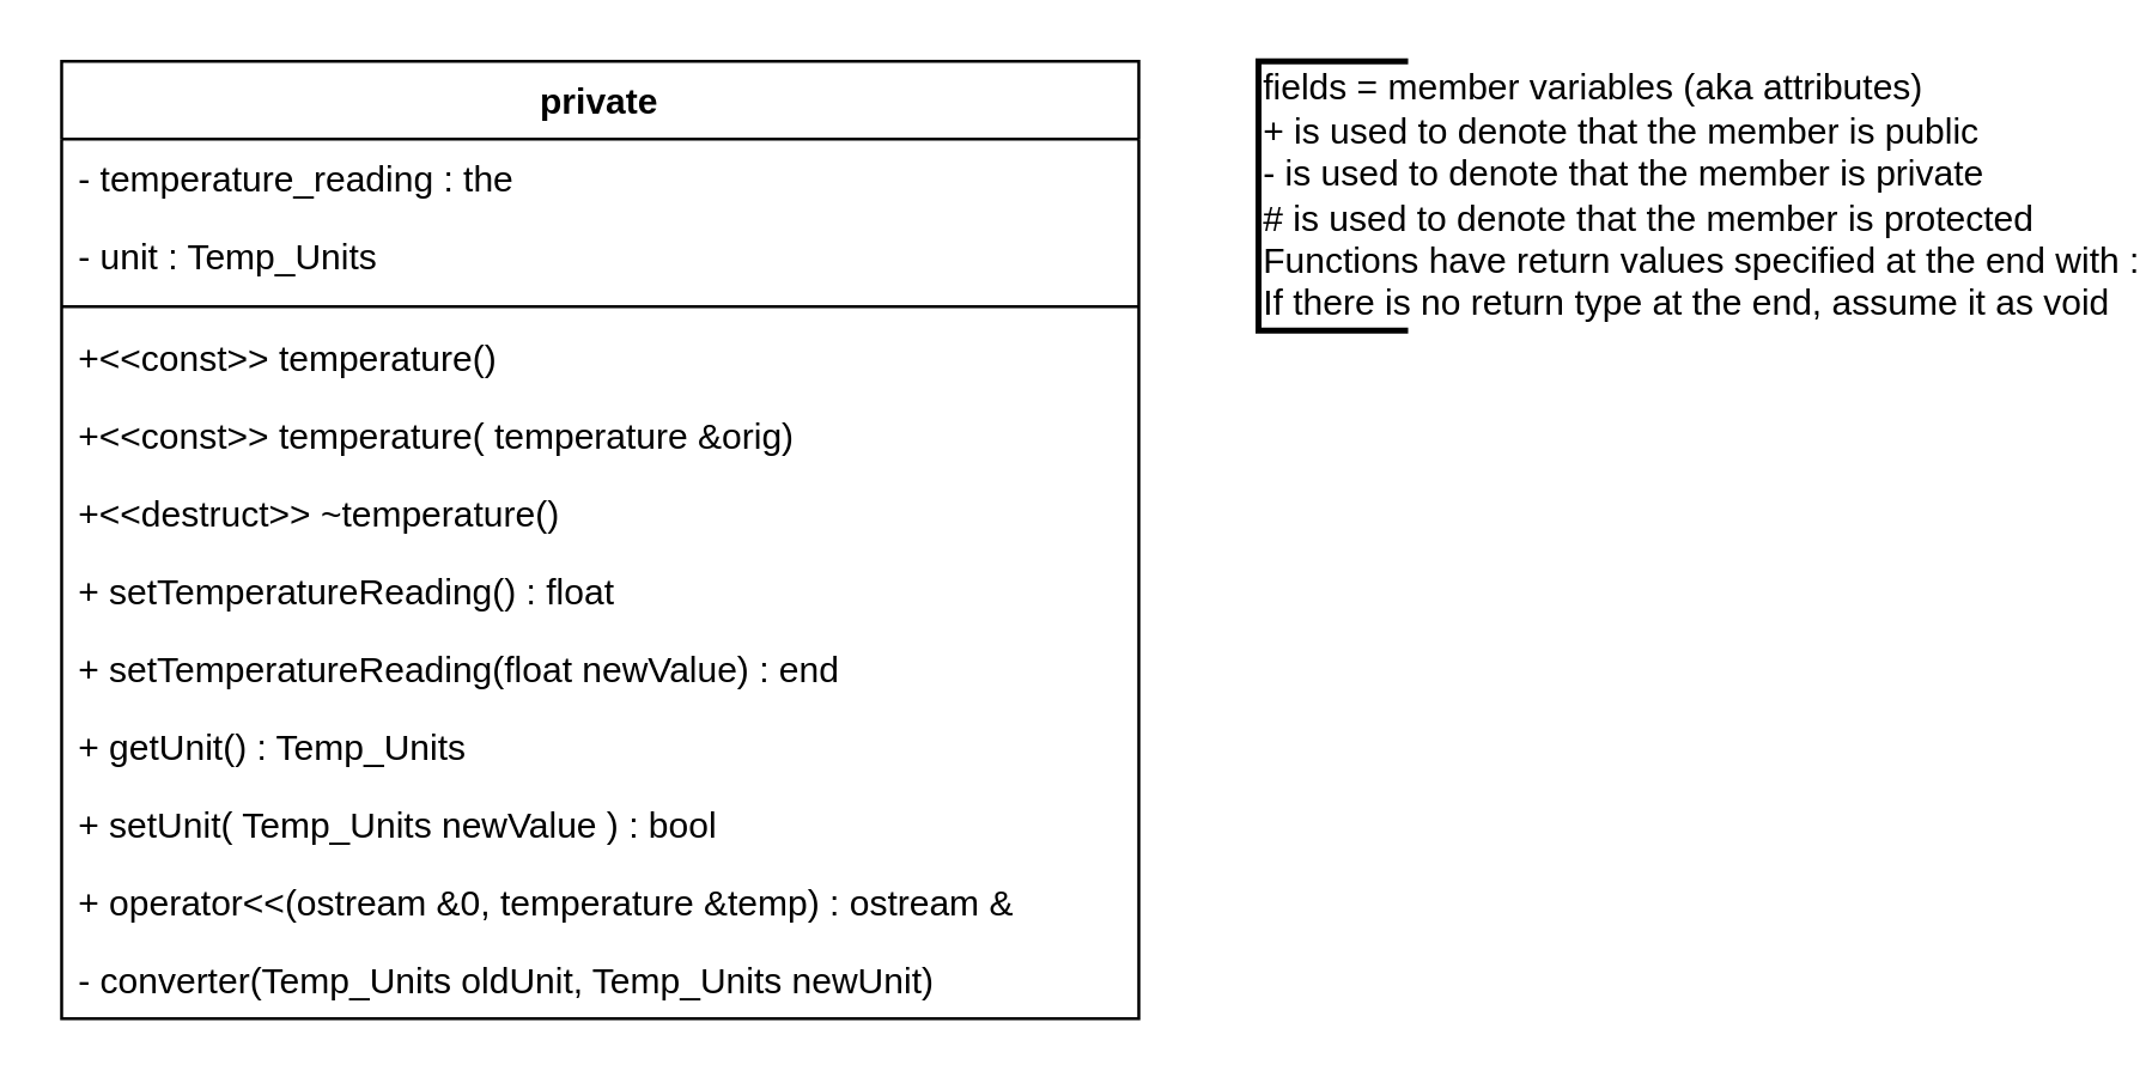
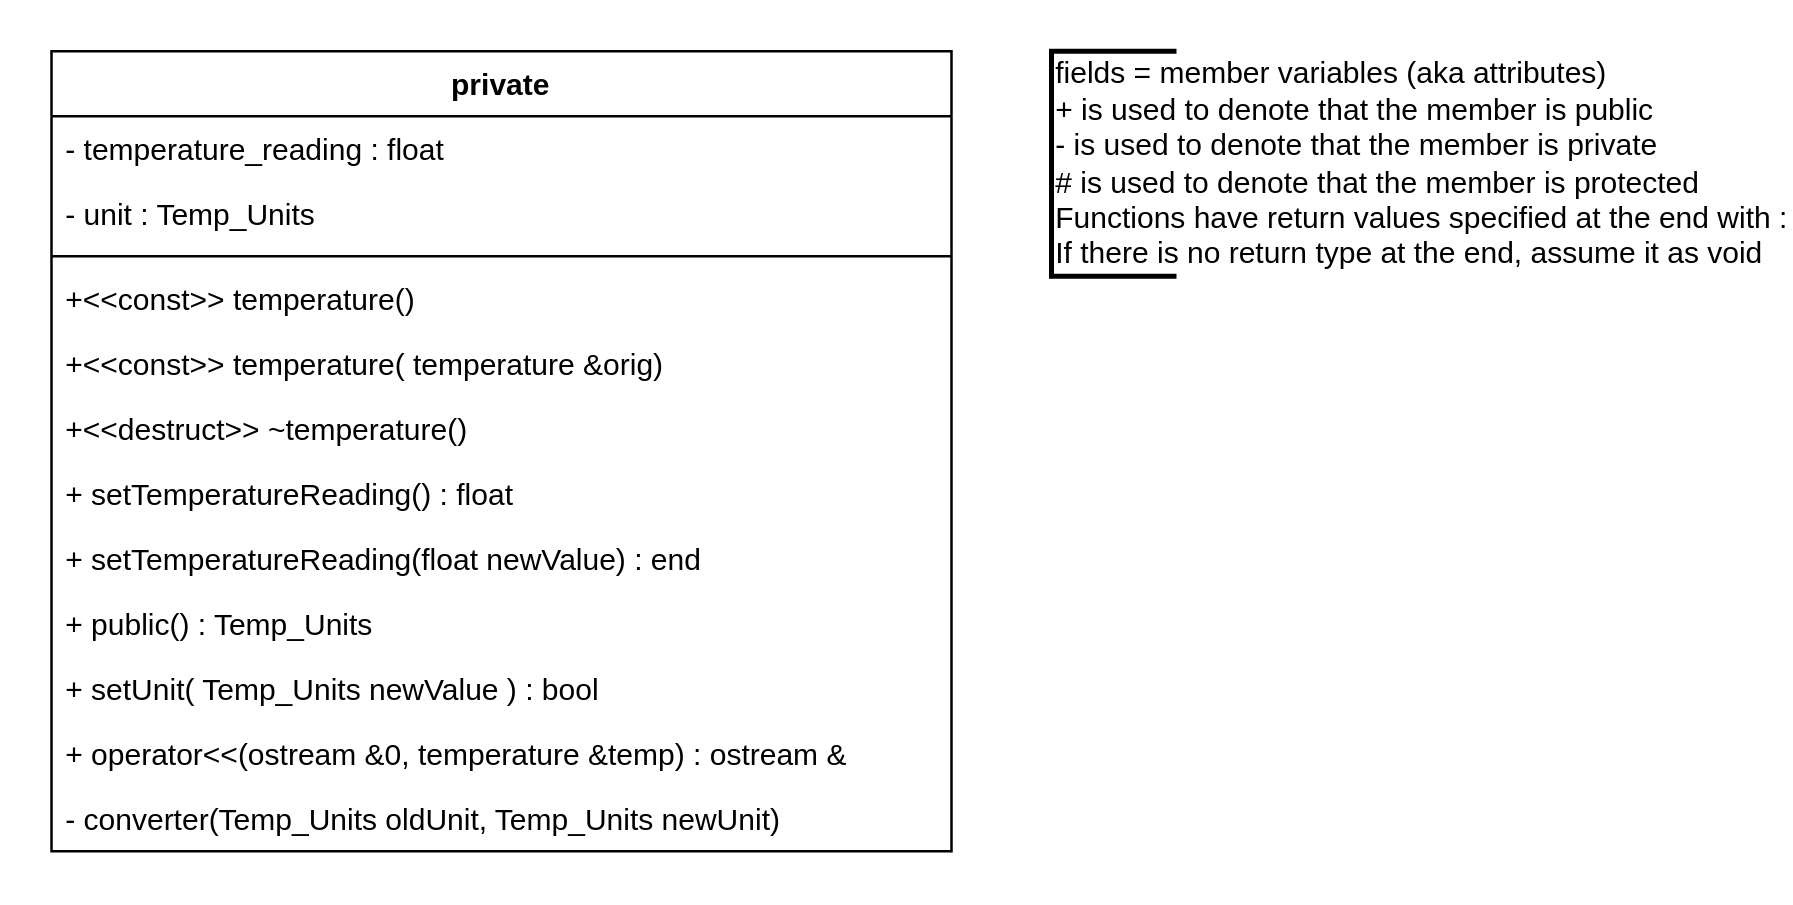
  <mxCell id="0" />
  <mxCell id="1" parent="0" />
  <mxCell id="2" value="private" style="swimlane;fontStyle=1;align=center;verticalAlign=top;childLayout=stackLayout;horizontal=1;startSize=26;horizontalStack=0;resizeParent=1;resizeParentMax=0;resizeLast=0;collapsible=1;marginBottom=0;" vertex="1" parent="1"><mxGeometry x="20" y="20" width="360" height="320" as="geometry" /></mxCell>
- <mxCell id="3" value="- temperature_reading : the&#10;" style="text;strokeColor=none;fillColor=none;align=left;verticalAlign=top;spacingLeft=4;spacingRight=4;overflow=hidden;rotatable=0;points=[[0,0.5],[1,0.5]];portConstraint=eastwest;" vertex="1" parent="2"><mxGeometry y="26" width="360" height="26" as="geometry" /></mxCell>
+ <mxCell id="3" value="- temperature_reading : float&#10;" style="text;strokeColor=none;fillColor=none;align=left;verticalAlign=top;spacingLeft=4;spacingRight=4;overflow=hidden;rotatable=0;points=[[0,0.5],[1,0.5]];portConstraint=eastwest;" vertex="1" parent="2"><mxGeometry y="26" width="360" height="26" as="geometry" /></mxCell>
  <mxCell id="4" value="- unit : Temp_Units" style="text;strokeColor=none;fillColor=none;align=left;verticalAlign=top;spacingLeft=4;spacingRight=4;overflow=hidden;rotatable=0;points=[[0,0.5],[1,0.5]];portConstraint=eastwest;" vertex="1" parent="2"><mxGeometry y="52" width="360" height="26" as="geometry" /></mxCell>
  <mxCell id="5" value="" style="line;strokeWidth=1;fillColor=none;align=left;verticalAlign=middle;spacingTop=-1;spacingLeft=3;spacingRight=3;rotatable=0;labelPosition=right;points=[];portConstraint=eastwest;" vertex="1" parent="2"><mxGeometry y="78" width="360" height="8" as="geometry" /></mxCell>
  <mxCell id="6" value="+&lt;&lt;const&gt;&gt; temperature()" style="text;strokeColor=none;fillColor=none;align=left;verticalAlign=top;spacingLeft=4;spacingRight=4;overflow=hidden;rotatable=0;points=[[0,0.5],[1,0.5]];portConstraint=eastwest;" vertex="1" parent="2"><mxGeometry y="86" width="360" height="26" as="geometry" /></mxCell>
  <mxCell id="7" value="+&lt;&lt;const&gt;&gt; temperature( temperature &amp;orig)" style="text;strokeColor=none;fillColor=none;align=left;verticalAlign=top;spacingLeft=4;spacingRight=4;overflow=hidden;rotatable=0;points=[[0,0.5],[1,0.5]];portConstraint=eastwest;" vertex="1" parent="2"><mxGeometry y="112" width="360" height="26" as="geometry" /></mxCell>
  <mxCell id="8" value="+&lt;&lt;destruct&gt;&gt; ~temperature()" style="text;strokeColor=none;fillColor=none;align=left;verticalAlign=top;spacingLeft=4;spacingRight=4;overflow=hidden;rotatable=0;points=[[0,0.5],[1,0.5]];portConstraint=eastwest;" vertex="1" parent="2"><mxGeometry y="138" width="360" height="26" as="geometry" /></mxCell>
  <mxCell id="9" value="+ setTemperatureReading() : float" style="text;strokeColor=none;fillColor=none;align=left;verticalAlign=top;spacingLeft=4;spacingRight=4;overflow=hidden;rotatable=0;points=[[0,0.5],[1,0.5]];portConstraint=eastwest;" vertex="1" parent="2"><mxGeometry y="164" width="360" height="26" as="geometry" /></mxCell>
  <mxCell id="10" value="+ setTemperatureReading(float newValue) : end" style="text;strokeColor=none;fillColor=none;align=left;verticalAlign=top;spacingLeft=4;spacingRight=4;overflow=hidden;rotatable=0;points=[[0,0.5],[1,0.5]];portConstraint=eastwest;" vertex="1" parent="2"><mxGeometry y="190" width="360" height="26" as="geometry" /></mxCell>
- <mxCell id="11" value="+ getUnit() : Temp_Units" style="text;strokeColor=none;fillColor=none;align=left;verticalAlign=top;spacingLeft=4;spacingRight=4;overflow=hidden;rotatable=0;points=[[0,0.5],[1,0.5]];portConstraint=eastwest;" vertex="1" parent="2"><mxGeometry y="216" width="360" height="26" as="geometry" /></mxCell>
+ <mxCell id="11" value="+ public() : Temp_Units" style="text;strokeColor=none;fillColor=none;align=left;verticalAlign=top;spacingLeft=4;spacingRight=4;overflow=hidden;rotatable=0;points=[[0,0.5],[1,0.5]];portConstraint=eastwest;" vertex="1" parent="2"><mxGeometry y="216" width="360" height="26" as="geometry" /></mxCell>
  <mxCell id="12" value="+ setUnit( Temp_Units newValue ) : bool" style="text;strokeColor=none;fillColor=none;align=left;verticalAlign=top;spacingLeft=4;spacingRight=4;overflow=hidden;rotatable=0;points=[[0,0.5],[1,0.5]];portConstraint=eastwest;" vertex="1" parent="2"><mxGeometry y="242" width="360" height="26" as="geometry" /></mxCell>
  <mxCell id="13" value="+ operator&lt;&lt;(ostream &amp;0, temperature &amp;temp) : ostream &amp;" style="text;strokeColor=none;fillColor=none;align=left;verticalAlign=top;spacingLeft=4;spacingRight=4;overflow=hidden;rotatable=0;points=[[0,0.5],[1,0.5]];portConstraint=eastwest;" vertex="1" parent="2"><mxGeometry y="268" width="360" height="26" as="geometry" /></mxCell>
  <mxCell id="14" value="- converter(Temp_Units oldUnit, Temp_Units newUnit)" style="text;strokeColor=none;fillColor=none;align=left;verticalAlign=top;spacingLeft=4;spacingRight=4;overflow=hidden;rotatable=0;points=[[0,0.5],[1,0.5]];portConstraint=eastwest;" vertex="1" parent="2"><mxGeometry y="294" width="360" height="26" as="geometry" /></mxCell>
  <mxCell id="15" value="&lt;div&gt;fields = member variables (aka attributes)&lt;/div&gt;&lt;div&gt;+ is used to denote that the member is public&lt;/div&gt;&lt;div&gt;- is used to denote that the member is private&lt;/div&gt;&lt;div&gt;# is used to denote that the member is protected&lt;/div&gt;&lt;div&gt;Functions have return values specified at the end with :&lt;/div&gt;&lt;div&gt;If there is no return type at the end, assume it as void&lt;br&gt;&lt;/div&gt;" style="strokeWidth=2;html=1;shape=mxgraph.flowchart.annotation_1;align=left;pointerEvents=1;" vertex="1" parent="1"><mxGeometry x="420" y="20" width="50" height="90" as="geometry" /></mxCell>
